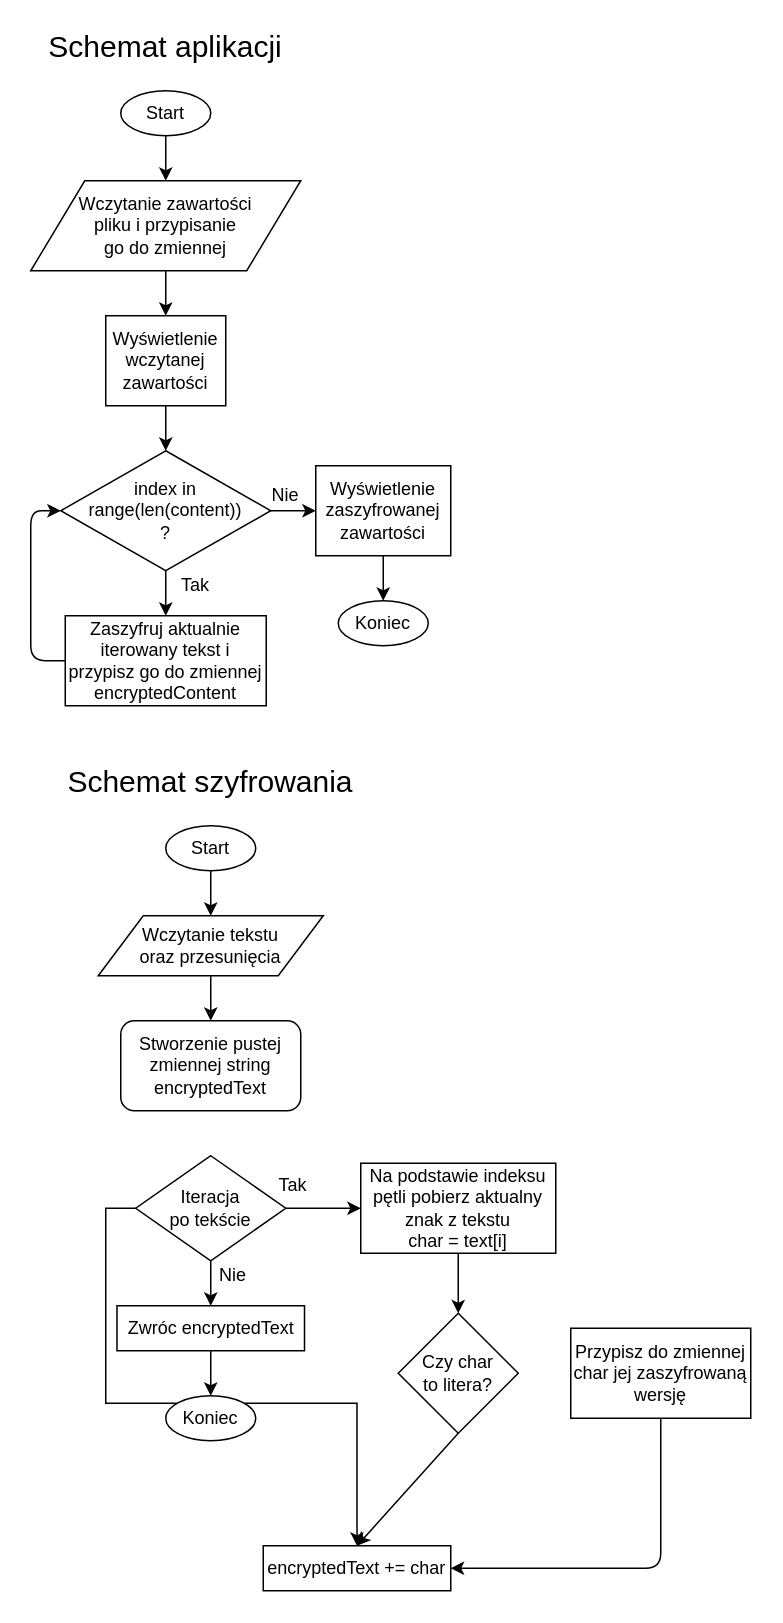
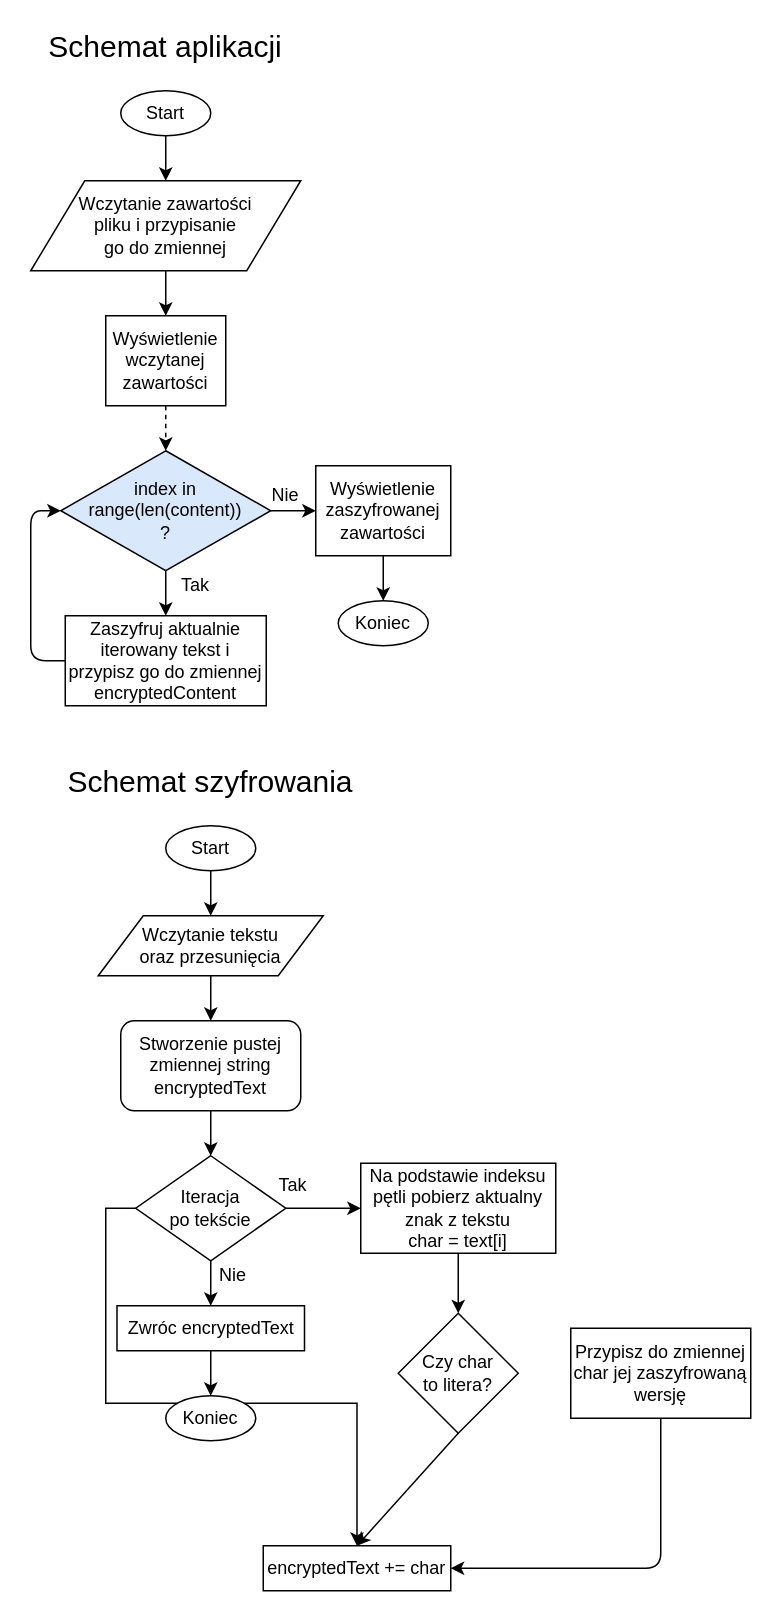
  <mxCell id="0" />
  <mxCell id="1" parent="0" />
  <mxCell id="2" value="Start" style="ellipse;whiteSpace=wrap;html=1;" vertex="1" parent="1"><mxGeometry x="80" y="60" width="60" height="30" as="geometry" /></mxCell>
  <mxCell id="3" value="Wczytanie zawartości&lt;br&gt;pliku i przypisanie&lt;br&gt;go do zmiennej" style="shape=parallelogram;perimeter=parallelogramPerimeter;whiteSpace=wrap;html=1;" vertex="1" parent="1"><mxGeometry x="20" y="120" width="180" height="60" as="geometry" /></mxCell>
  <mxCell id="4" value="Wyświetlenie&lt;br&gt;wczytanej&lt;br&gt;zawartości" style="rounded=0;whiteSpace=wrap;html=1;" vertex="1" parent="1"><mxGeometry x="70" y="210" width="80" height="60" as="geometry" /></mxCell>
- <mxCell id="5" value="index in range(len(content))&lt;br&gt;?" style="rhombus;whiteSpace=wrap;html=1;" vertex="1" parent="1"><mxGeometry x="40" y="300" width="140" height="80" as="geometry" /></mxCell>
+ <mxCell id="5" value="index in range(len(content))&lt;br&gt;?" style="rhombus;whiteSpace=wrap;html=1;fillColor=#dae8fc;" vertex="1" parent="1"><mxGeometry x="40" y="300" width="140" height="80" as="geometry" /></mxCell>
  <mxCell id="6" value="Zaszyfruj aktualnie&lt;br&gt;iterowany tekst i&lt;br&gt;przypisz go do zmiennej&lt;br&gt;encryptedContent" style="rounded=0;whiteSpace=wrap;html=1;" vertex="1" parent="1"><mxGeometry x="43" y="410" width="134" height="60" as="geometry" /></mxCell>
  <mxCell id="7" value="Wyświetlenie&lt;br&gt;zaszyfrowanej&lt;br&gt;zawartości" style="rounded=0;whiteSpace=wrap;html=1;" vertex="1" parent="1"><mxGeometry x="210" y="310" width="90" height="60" as="geometry" /></mxCell>
  <mxCell id="8" value="Koniec" style="ellipse;whiteSpace=wrap;html=1;" vertex="1" parent="1"><mxGeometry x="225" y="400" width="60" height="30" as="geometry" /></mxCell>
  <mxCell id="9" value="" style="endArrow=classic;html=1;exitX=0.5;exitY=1;exitDx=0;exitDy=0;entryX=0.5;entryY=0;entryDx=0;entryDy=0;" edge="1" parent="1" source="2" target="3"><mxGeometry width="50" height="50" relative="1" as="geometry"><mxPoint x="280" y="230" as="sourcePoint" /><mxPoint x="330" y="180" as="targetPoint" /></mxGeometry></mxCell>
  <mxCell id="10" value="" style="endArrow=classic;html=1;exitX=0.5;exitY=1;exitDx=0;exitDy=0;entryX=0.5;entryY=0;entryDx=0;entryDy=0;" edge="1" parent="1" source="3" target="4"><mxGeometry width="50" height="50" relative="1" as="geometry"><mxPoint x="260" y="220" as="sourcePoint" /><mxPoint x="310" y="170" as="targetPoint" /></mxGeometry></mxCell>
- <mxCell id="11" value="" style="endArrow=classic;html=1;exitX=0.5;exitY=1;exitDx=0;exitDy=0;entryX=0.5;entryY=0;entryDx=0;entryDy=0;" edge="1" parent="1" source="4" target="5"><mxGeometry width="50" height="50" relative="1" as="geometry"><mxPoint x="240" y="260" as="sourcePoint" /><mxPoint x="290" y="210" as="targetPoint" /></mxGeometry></mxCell>
+ <mxCell id="11" value="" style="endArrow=classic;html=1;exitX=0.5;exitY=1;exitDx=0;exitDy=0;entryX=0.5;entryY=0;entryDx=0;entryDy=0;dashed=1;" edge="1" parent="1" source="4" target="5"><mxGeometry width="50" height="50" relative="1" as="geometry"><mxPoint x="240" y="260" as="sourcePoint" /><mxPoint x="290" y="210" as="targetPoint" /></mxGeometry></mxCell>
  <mxCell id="12" value="" style="endArrow=classic;html=1;exitX=1;exitY=0.5;exitDx=0;exitDy=0;entryX=0;entryY=0.5;entryDx=0;entryDy=0;" edge="1" parent="1" source="5" target="7"><mxGeometry width="50" height="50" relative="1" as="geometry"><mxPoint x="230" y="270" as="sourcePoint" /><mxPoint x="280" y="220" as="targetPoint" /></mxGeometry></mxCell>
  <mxCell id="13" value="" style="endArrow=classic;html=1;exitX=0.5;exitY=1;exitDx=0;exitDy=0;entryX=0.5;entryY=0;entryDx=0;entryDy=0;" edge="1" parent="1" source="5" target="6"><mxGeometry width="50" height="50" relative="1" as="geometry"><mxPoint x="240" y="260" as="sourcePoint" /><mxPoint x="290" y="210" as="targetPoint" /></mxGeometry></mxCell>
  <mxCell id="14" value="" style="endArrow=classic;html=1;exitX=0;exitY=0.5;exitDx=0;exitDy=0;entryX=0;entryY=0.5;entryDx=0;entryDy=0;" edge="1" parent="1" source="6" target="5"><mxGeometry width="50" height="50" relative="1" as="geometry"><mxPoint x="-40" y="410" as="sourcePoint" /><mxPoint x="10" y="360" as="targetPoint" /><Array as="points"><mxPoint x="20" y="440" /><mxPoint x="20" y="400" /><mxPoint x="20" y="340" /></Array></mxGeometry></mxCell>
  <mxCell id="15" value="Tak" style="text;html=1;strokeColor=none;fillColor=none;align=center;verticalAlign=middle;whiteSpace=wrap;rounded=0;" vertex="1" parent="1"><mxGeometry x="110" y="380" width="40" height="20" as="geometry" /></mxCell>
  <mxCell id="16" value="Nie" style="text;html=1;strokeColor=none;fillColor=none;align=center;verticalAlign=middle;whiteSpace=wrap;rounded=0;" vertex="1" parent="1"><mxGeometry x="170" y="320" width="40" height="20" as="geometry" /></mxCell>
  <mxCell id="17" value="" style="endArrow=classic;html=1;exitX=0.5;exitY=1;exitDx=0;exitDy=0;entryX=0.5;entryY=0;entryDx=0;entryDy=0;" edge="1" parent="1" source="7" target="8"><mxGeometry width="50" height="50" relative="1" as="geometry"><mxPoint x="440" y="270" as="sourcePoint" /><mxPoint x="490" y="220" as="targetPoint" /></mxGeometry></mxCell>
  <mxCell id="18" value="Start" style="ellipse;whiteSpace=wrap;html=1;" vertex="1" parent="1"><mxGeometry x="110" y="550" width="60" height="30" as="geometry" /></mxCell>
  <mxCell id="19" value="Wczytanie tekstu&lt;br&gt;oraz przesunięcia" style="shape=parallelogram;perimeter=parallelogramPerimeter;whiteSpace=wrap;html=1;" vertex="1" parent="1"><mxGeometry x="65" y="610" width="150" height="40" as="geometry" /></mxCell>
  <mxCell id="20" value="Stworzenie pustej&lt;br&gt;zmiennej string&lt;br&gt;encryptedText" style="whiteSpace=wrap;html=1;rounded=1;" vertex="1" parent="1"><mxGeometry x="80" y="680" width="120" height="60" as="geometry" /></mxCell>
  <mxCell id="21" style="edgeStyle=orthogonalEdgeStyle;rounded=0;orthogonalLoop=1;jettySize=auto;html=1;exitX=0;exitY=0.5;exitDx=0;exitDy=0;" edge="1" parent="1" source="22" target="26"><mxGeometry relative="1" as="geometry" /></mxCell>
  <mxCell id="22" value="Iteracja&lt;br&gt;po tekście" style="rhombus;whiteSpace=wrap;html=1;" vertex="1" parent="1"><mxGeometry x="90" y="770" width="100" height="70" as="geometry" /></mxCell>
  <mxCell id="23" value="Na podstawie indeksu&lt;br&gt;pętli pobierz aktualny&lt;br&gt;znak z tekstu&lt;br&gt;char = text[i]" style="rounded=0;whiteSpace=wrap;html=1;" vertex="1" parent="1"><mxGeometry x="240" y="775" width="130" height="60" as="geometry" /></mxCell>
  <mxCell id="24" value="Czy char&lt;br&gt;to litera?" style="rhombus;whiteSpace=wrap;html=1;" vertex="1" parent="1"><mxGeometry x="265" y="875" width="80" height="80" as="geometry" /></mxCell>
  <mxCell id="25" value="Przypisz do zmiennej&lt;br&gt;char jej zaszyfrowaną&lt;br&gt;wersję" style="rounded=0;whiteSpace=wrap;html=1;" vertex="1" parent="1"><mxGeometry x="380" y="885" width="120" height="60" as="geometry" /></mxCell>
  <mxCell id="26" value="encryptedText += char" style="rounded=0;whiteSpace=wrap;html=1;" vertex="1" parent="1"><mxGeometry x="175" y="1030" width="125" height="30" as="geometry" /></mxCell>
  <mxCell id="27" value="" style="endArrow=classic;html=1;exitX=0.5;exitY=1;exitDx=0;exitDy=0;entryX=0.5;entryY=0;entryDx=0;entryDy=0;" edge="1" parent="1" source="18" target="19"><mxGeometry width="50" height="50" relative="1" as="geometry"><mxPoint x="320" y="610" as="sourcePoint" /><mxPoint x="370" y="560" as="targetPoint" /></mxGeometry></mxCell>
  <mxCell id="28" value="" style="endArrow=classic;html=1;exitX=0.5;exitY=1;exitDx=0;exitDy=0;entryX=0.5;entryY=0;entryDx=0;entryDy=0;" edge="1" parent="1" source="19" target="20"><mxGeometry width="50" height="50" relative="1" as="geometry"><mxPoint x="290" y="630" as="sourcePoint" /><mxPoint x="340" y="580" as="targetPoint" /></mxGeometry></mxCell>
+ <mxCell id="29" value="" style="endArrow=classic;html=1;exitX=0.5;exitY=1;exitDx=0;exitDy=0;entryX=0.5;entryY=0;entryDx=0;entryDy=0;" edge="1" parent="1" source="20" target="22"><mxGeometry width="50" height="50" relative="1" as="geometry"><mxPoint x="260" y="660" as="sourcePoint" /><mxPoint x="310" y="610" as="targetPoint" /></mxGeometry></mxCell>
  <mxCell id="30" value="" style="endArrow=classic;html=1;exitX=1;exitY=0.5;exitDx=0;exitDy=0;entryX=0;entryY=0.5;entryDx=0;entryDy=0;" edge="1" parent="1" source="22" target="23"><mxGeometry width="50" height="50" relative="1" as="geometry"><mxPoint x="210" y="970" as="sourcePoint" /><mxPoint x="260" y="920" as="targetPoint" /><Array as="points"><mxPoint x="210" y="805" /></Array></mxGeometry></mxCell>
  <mxCell id="31" value="" style="endArrow=classic;html=1;exitX=0.5;exitY=1;exitDx=0;exitDy=0;entryX=0.5;entryY=0;entryDx=0;entryDy=0;" edge="1" parent="1" source="23" target="24"><mxGeometry width="50" height="50" relative="1" as="geometry"><mxPoint x="330" y="1070" as="sourcePoint" /><mxPoint x="410" y="1030" as="targetPoint" /></mxGeometry></mxCell>
  <mxCell id="32" value="" style="endArrow=classic;html=1;exitX=0.5;exitY=1;exitDx=0;exitDy=0;entryX=0.5;entryY=0;entryDx=0;entryDy=0;" edge="1" parent="1" source="24" target="26"><mxGeometry width="50" height="50" relative="1" as="geometry"><mxPoint x="390" y="1100" as="sourcePoint" /><mxPoint x="440" y="1050" as="targetPoint" /></mxGeometry></mxCell>
  <mxCell id="33" value="" style="endArrow=classic;html=1;exitX=0.5;exitY=1;exitDx=0;exitDy=0;entryX=1;entryY=0.5;entryDx=0;entryDy=0;" edge="1" parent="1" source="25" target="26"><mxGeometry width="50" height="50" relative="1" as="geometry"><mxPoint x="450" y="1040" as="sourcePoint" /><mxPoint x="500" y="990" as="targetPoint" /><Array as="points"><mxPoint x="440" y="1005" /><mxPoint x="440" y="1045" /></Array></mxGeometry></mxCell>
  <mxCell id="34" value="Zwróc encryptedText" style="rounded=0;whiteSpace=wrap;html=1;" vertex="1" parent="1"><mxGeometry x="77.5" y="870" width="125" height="30" as="geometry" /></mxCell>
  <mxCell id="35" value="Koniec" style="ellipse;whiteSpace=wrap;html=1;" vertex="1" parent="1"><mxGeometry x="110" y="930" width="60" height="30" as="geometry" /></mxCell>
  <mxCell id="36" value="" style="endArrow=classic;html=1;exitX=0.5;exitY=1;exitDx=0;exitDy=0;entryX=0.5;entryY=0;entryDx=0;entryDy=0;" edge="1" parent="1" source="22" target="34"><mxGeometry width="50" height="50" relative="1" as="geometry"><mxPoint x="250" y="1010" as="sourcePoint" /><mxPoint x="300" y="960" as="targetPoint" /></mxGeometry></mxCell>
  <mxCell id="37" value="" style="endArrow=classic;html=1;exitX=0.5;exitY=1;exitDx=0;exitDy=0;entryX=0.5;entryY=0;entryDx=0;entryDy=0;" edge="1" parent="1" source="34" target="35"><mxGeometry width="50" height="50" relative="1" as="geometry"><mxPoint x="200" y="1020" as="sourcePoint" /><mxPoint x="250" y="970" as="targetPoint" /></mxGeometry></mxCell>
  <mxCell id="38" value="Tak" style="text;html=1;strokeColor=none;fillColor=none;align=center;verticalAlign=middle;whiteSpace=wrap;rounded=0;" vertex="1" parent="1"><mxGeometry x="175" y="780" width="40" height="20" as="geometry" /></mxCell>
  <mxCell id="39" value="Nie" style="text;html=1;strokeColor=none;fillColor=none;align=center;verticalAlign=middle;whiteSpace=wrap;rounded=0;" vertex="1" parent="1"><mxGeometry x="135" y="840" width="40" height="20" as="geometry" /></mxCell>
  <mxCell id="40" value="Schemat aplikacji" style="text;html=1;strokeColor=none;fillColor=none;align=center;verticalAlign=middle;whiteSpace=wrap;rounded=0;fontSize=20;" vertex="1" parent="1"><mxGeometry x="30" y="20" width="160" height="20" as="geometry" /></mxCell>
  <mxCell id="41" value="Schemat szyfrowania" style="text;html=1;strokeColor=none;fillColor=none;align=center;verticalAlign=middle;whiteSpace=wrap;rounded=0;fontSize=20;" vertex="1" parent="1"><mxGeometry x="40" y="510" width="200" height="20" as="geometry" /></mxCell>
